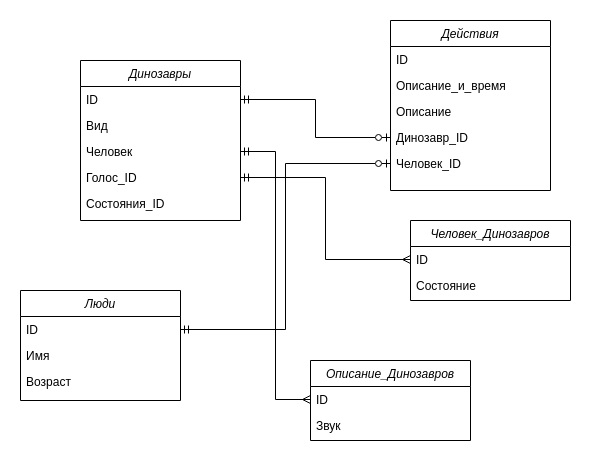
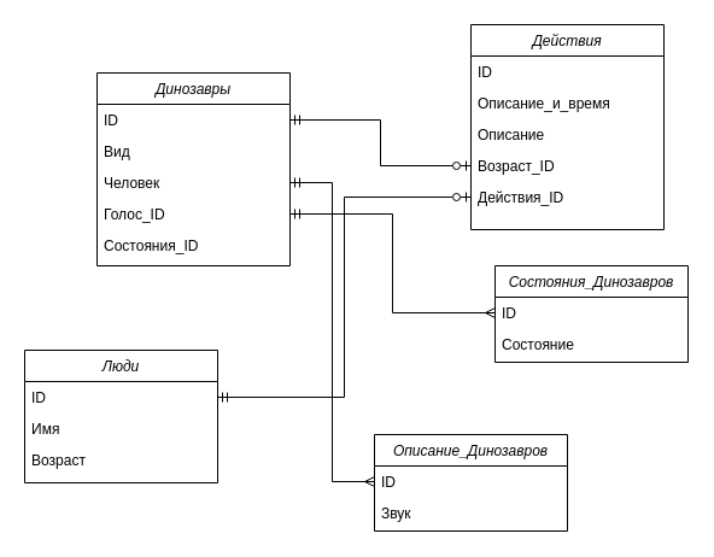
  <mxCell id="0" />
  <mxCell id="1" parent="0" />
  <mxCell id="2" value="Динозавры" style="swimlane;fontStyle=2;align=center;verticalAlign=top;childLayout=stackLayout;horizontal=1;startSize=26;horizontalStack=0;resizeParent=1;resizeLast=0;collapsible=1;marginBottom=0;rounded=0;shadow=0;strokeWidth=1;" parent="1" vertex="1"><mxGeometry x="80" y="60" width="160" height="160" as="geometry"><mxRectangle x="230" y="140" width="160" height="26" as="alternateBounds" /></mxGeometry></mxCell>
  <mxCell id="3" value="ID" style="text;align=left;verticalAlign=top;spacingLeft=4;spacingRight=4;overflow=hidden;rotatable=0;points=[[0,0.5],[1,0.5]];portConstraint=eastwest;" parent="2" vertex="1"><mxGeometry y="26" width="160" height="26" as="geometry" /></mxCell>
  <mxCell id="4" value="Вид" style="text;align=left;verticalAlign=top;spacingLeft=4;spacingRight=4;overflow=hidden;rotatable=0;points=[[0,0.5],[1,0.5]];portConstraint=eastwest;rounded=0;shadow=0;html=0;" parent="2" vertex="1"><mxGeometry y="52" width="160" height="26" as="geometry" /></mxCell>
  <mxCell id="5" value="Человек" style="text;align=left;verticalAlign=top;spacingLeft=4;spacingRight=4;overflow=hidden;rotatable=0;points=[[0,0.5],[1,0.5]];portConstraint=eastwest;rounded=0;shadow=0;html=0;" parent="2" vertex="1"><mxGeometry y="78" width="160" height="26" as="geometry" /></mxCell>
  <mxCell id="6" value="Голос_ID " style="text;align=left;verticalAlign=top;spacingLeft=4;spacingRight=4;overflow=hidden;rotatable=0;points=[[0,0.5],[1,0.5]];portConstraint=eastwest;rounded=0;shadow=0;html=0;" parent="2" vertex="1"><mxGeometry y="104" width="160" height="26" as="geometry" /></mxCell>
  <mxCell id="7" value="Состояния_ID " style="text;align=left;verticalAlign=top;spacingLeft=4;spacingRight=4;overflow=hidden;rotatable=0;points=[[0,0.5],[1,0.5]];portConstraint=eastwest;rounded=0;shadow=0;html=0;" vertex="1" parent="2"><mxGeometry y="130" width="160" height="26" as="geometry" /></mxCell>
  <mxCell id="8" value="Описание_Динозавров" style="swimlane;fontStyle=2;align=center;verticalAlign=top;childLayout=stackLayout;horizontal=1;startSize=26;horizontalStack=0;resizeParent=1;resizeLast=0;collapsible=1;marginBottom=0;rounded=0;shadow=0;strokeWidth=1;" parent="1" vertex="1"><mxGeometry x="310" y="360" width="160" height="80" as="geometry"><mxRectangle x="230" y="140" width="160" height="26" as="alternateBounds" /></mxGeometry></mxCell>
  <mxCell id="9" value="ID" style="text;align=left;verticalAlign=top;spacingLeft=4;spacingRight=4;overflow=hidden;rotatable=0;points=[[0,0.5],[1,0.5]];portConstraint=eastwest;" parent="8" vertex="1"><mxGeometry y="26" width="160" height="26" as="geometry" /></mxCell>
  <mxCell id="10" value="Звук" style="text;align=left;verticalAlign=top;spacingLeft=4;spacingRight=4;overflow=hidden;rotatable=0;points=[[0,0.5],[1,0.5]];portConstraint=eastwest;rounded=0;shadow=0;html=0;" parent="8" vertex="1"><mxGeometry y="52" width="160" height="26" as="geometry" /></mxCell>
- <mxCell id="11" value="Человек_Динозавров" style="swimlane;fontStyle=2;align=center;verticalAlign=top;childLayout=stackLayout;horizontal=1;startSize=26;horizontalStack=0;resizeParent=1;resizeLast=0;collapsible=1;marginBottom=0;rounded=0;shadow=0;strokeWidth=1;" parent="1" vertex="1"><mxGeometry x="410" y="220" width="160" height="80" as="geometry"><mxRectangle x="230" y="140" width="160" height="26" as="alternateBounds" /></mxGeometry></mxCell>
+ <mxCell id="11" value="Состояния_Динозавров" style="swimlane;fontStyle=2;align=center;verticalAlign=top;childLayout=stackLayout;horizontal=1;startSize=26;horizontalStack=0;resizeParent=1;resizeLast=0;collapsible=1;marginBottom=0;rounded=0;shadow=0;strokeWidth=1;" parent="1" vertex="1"><mxGeometry x="410" y="220" width="160" height="80" as="geometry"><mxRectangle x="230" y="140" width="160" height="26" as="alternateBounds" /></mxGeometry></mxCell>
  <mxCell id="12" value="ID" style="text;align=left;verticalAlign=top;spacingLeft=4;spacingRight=4;overflow=hidden;rotatable=0;points=[[0,0.5],[1,0.5]];portConstraint=eastwest;" parent="11" vertex="1"><mxGeometry y="26" width="160" height="26" as="geometry" /></mxCell>
  <mxCell id="13" value="Состояние" style="text;align=left;verticalAlign=top;spacingLeft=4;spacingRight=4;overflow=hidden;rotatable=0;points=[[0,0.5],[1,0.5]];portConstraint=eastwest;rounded=0;shadow=0;html=0;" parent="11" vertex="1"><mxGeometry y="52" width="160" height="26" as="geometry" /></mxCell>
  <mxCell id="14" value="Люди" style="swimlane;fontStyle=2;align=center;verticalAlign=top;childLayout=stackLayout;horizontal=1;startSize=26;horizontalStack=0;resizeParent=1;resizeLast=0;collapsible=1;marginBottom=0;rounded=0;shadow=0;strokeWidth=1;" parent="1" vertex="1"><mxGeometry x="20" y="290" width="160" height="110" as="geometry"><mxRectangle x="230" y="140" width="160" height="26" as="alternateBounds" /></mxGeometry></mxCell>
  <mxCell id="15" value="ID" style="text;align=left;verticalAlign=top;spacingLeft=4;spacingRight=4;overflow=hidden;rotatable=0;points=[[0,0.5],[1,0.5]];portConstraint=eastwest;" parent="14" vertex="1"><mxGeometry y="26" width="160" height="26" as="geometry" /></mxCell>
  <mxCell id="16" value="Имя" style="text;align=left;verticalAlign=top;spacingLeft=4;spacingRight=4;overflow=hidden;rotatable=0;points=[[0,0.5],[1,0.5]];portConstraint=eastwest;rounded=0;shadow=0;html=0;" parent="14" vertex="1"><mxGeometry y="52" width="160" height="26" as="geometry" /></mxCell>
  <mxCell id="17" value="Возраст" style="text;align=left;verticalAlign=top;spacingLeft=4;spacingRight=4;overflow=hidden;rotatable=0;points=[[0,0.5],[1,0.5]];portConstraint=eastwest;rounded=0;shadow=0;html=0;" parent="14" vertex="1"><mxGeometry y="78" width="160" height="26" as="geometry" /></mxCell>
  <mxCell id="18" value="Действия" style="swimlane;fontStyle=2;align=center;verticalAlign=top;childLayout=stackLayout;horizontal=1;startSize=26;horizontalStack=0;resizeParent=1;resizeLast=0;collapsible=1;marginBottom=0;rounded=0;shadow=0;strokeWidth=1;" parent="1" vertex="1"><mxGeometry x="390" y="20" width="160" height="170" as="geometry"><mxRectangle x="230" y="140" width="160" height="26" as="alternateBounds" /></mxGeometry></mxCell>
  <mxCell id="19" value="ID" style="text;align=left;verticalAlign=top;spacingLeft=4;spacingRight=4;overflow=hidden;rotatable=0;points=[[0,0.5],[1,0.5]];portConstraint=eastwest;" parent="18" vertex="1"><mxGeometry y="26" width="160" height="26" as="geometry" /></mxCell>
  <mxCell id="20" value="Описание_и_время" style="text;align=left;verticalAlign=top;spacingLeft=4;spacingRight=4;overflow=hidden;rotatable=0;points=[[0,0.5],[1,0.5]];portConstraint=eastwest;rounded=0;shadow=0;html=0;" parent="18" vertex="1"><mxGeometry y="52" width="160" height="26" as="geometry" /></mxCell>
  <mxCell id="21" value="Описание" style="text;align=left;verticalAlign=top;spacingLeft=4;spacingRight=4;overflow=hidden;rotatable=0;points=[[0,0.5],[1,0.5]];portConstraint=eastwest;rounded=0;shadow=0;html=0;" parent="18" vertex="1"><mxGeometry y="78" width="160" height="26" as="geometry" /></mxCell>
- <mxCell id="22" value="Динозавр_ID" style="text;align=left;verticalAlign=top;spacingLeft=4;spacingRight=4;overflow=hidden;rotatable=0;points=[[0,0.5],[1,0.5]];portConstraint=eastwest;rounded=0;shadow=0;html=0;" parent="18" vertex="1"><mxGeometry y="104" width="160" height="26" as="geometry" /></mxCell>
- <mxCell id="23" value="Человек_ID" style="text;align=left;verticalAlign=top;spacingLeft=4;spacingRight=4;overflow=hidden;rotatable=0;points=[[0,0.5],[1,0.5]];portConstraint=eastwest;rounded=0;shadow=0;html=0;" parent="18" vertex="1"><mxGeometry y="130" width="160" height="26" as="geometry" /></mxCell>
+ <mxCell id="22" value="Возраст_ID" style="text;align=left;verticalAlign=top;spacingLeft=4;spacingRight=4;overflow=hidden;rotatable=0;points=[[0,0.5],[1,0.5]];portConstraint=eastwest;rounded=0;shadow=0;html=0;" parent="18" vertex="1"><mxGeometry y="104" width="160" height="26" as="geometry" /></mxCell>
+ <mxCell id="23" value="Действия_ID" style="text;align=left;verticalAlign=top;spacingLeft=4;spacingRight=4;overflow=hidden;rotatable=0;points=[[0,0.5],[1,0.5]];portConstraint=eastwest;rounded=0;shadow=0;html=0;" parent="18" vertex="1"><mxGeometry y="130" width="160" height="26" as="geometry" /></mxCell>
  <mxCell id="24" style="edgeStyle=orthogonalEdgeStyle;rounded=0;orthogonalLoop=1;jettySize=auto;html=1;exitX=1;exitY=0.5;exitDx=0;exitDy=0;entryX=0;entryY=0.5;entryDx=0;entryDy=0;startArrow=ERmandOne;startFill=0;endArrow=ERzeroToOne;endFill=0;" parent="1" source="15" target="23" edge="1"><mxGeometry relative="1" as="geometry" /></mxCell>
  <mxCell id="25" style="edgeStyle=orthogonalEdgeStyle;rounded=0;orthogonalLoop=1;jettySize=auto;html=1;exitX=1;exitY=0.5;exitDx=0;exitDy=0;entryX=0;entryY=0.5;entryDx=0;entryDy=0;startArrow=ERmandOne;startFill=0;endArrow=ERzeroToOne;endFill=0;" parent="1" source="3" target="22" edge="1"><mxGeometry relative="1" as="geometry" /></mxCell>
  <mxCell id="26" style="edgeStyle=orthogonalEdgeStyle;rounded=0;orthogonalLoop=1;jettySize=auto;html=1;exitX=1;exitY=0.5;exitDx=0;exitDy=0;startArrow=ERmandOne;startFill=0;endArrow=ERmany;endFill=0;" parent="1" source="6" target="12" edge="1"><mxGeometry relative="1" as="geometry" /></mxCell>
  <mxCell id="27" style="edgeStyle=orthogonalEdgeStyle;rounded=0;orthogonalLoop=1;jettySize=auto;html=1;exitX=1;exitY=0.5;exitDx=0;exitDy=0;entryX=0;entryY=0.5;entryDx=0;entryDy=0;startArrow=ERmandOne;startFill=0;endArrow=ERmany;endFill=0;" parent="1" source="5" target="9" edge="1"><mxGeometry relative="1" as="geometry" /></mxCell>
